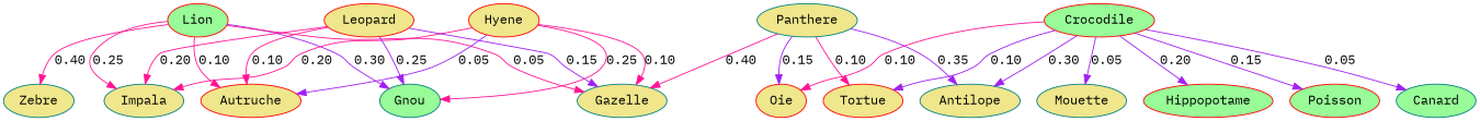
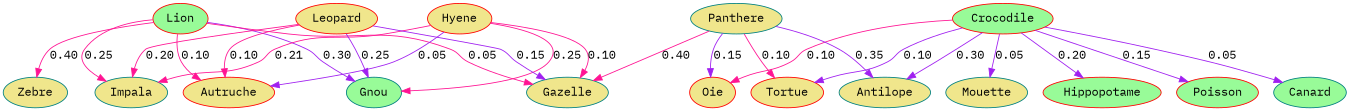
  digraph {
    fontname="IBM Plex Mono"
    node [color=red fillcolor=khaki fontname="IBM Plex Mono" style=filled]
    edge [color=deeppink fontname="IBM Plex Mono"]
    Lion [fillcolor=palegreen]
    Zebre [color=teal]
    Gnou [color=teal fillcolor=palegreen]
    Impala [color=teal]
    Gazelle [color=teal]
    Autruche
    Hyene
    Leopard
    Crocodile [fillcolor=palegreen]
    Antilope [color=teal]
    Hippopotame [fillcolor=palegreen]
    Poisson [fillcolor=palegreen]
    Tortue
    Oie
    Canard [color=teal fillcolor=palegreen]
    Mouette [color=teal]
    Panthere [color=teal]
    Lion -> Zebre [label=0.40]
    Lion -> Gnou [color=purple label=0.30]
    Lion -> Impala [label=0.25]
    Lion -> Gazelle [label=0.05]
    Lion -> Autruche [label=0.10]
    Hyene -> Gnou [label=0.25]
-   Hyene -> Impala [label=0.20]
+   Hyene -> Impala [label=0.21]
    Hyene -> Gazelle [label=0.10]
    Hyene -> Autruche [color=purple label=0.05]
    Leopard -> Gnou [color=purple label=0.25]
    Leopard -> Impala [label=0.20]
    Leopard -> Gazelle [color=purple label=0.15]
    Leopard -> Autruche [label=0.10]
    Crocodile -> Antilope [color=purple label=0.30]
    Crocodile -> Hippopotame [color=purple label=0.20]
    Crocodile -> Poisson [color=purple label=0.15]
    Crocodile -> Tortue [color=purple label=0.10]
    Crocodile -> Oie [label=0.10]
    Crocodile -> Canard [color=purple label=0.05]
    Crocodile -> Mouette [color=purple label=0.05]
    Panthere -> Gazelle [label=0.40]
    Panthere -> Antilope [color=purple label=0.35]
    Panthere -> Tortue [label=0.10]
    Panthere -> Oie [color=purple label=0.15]
  }
